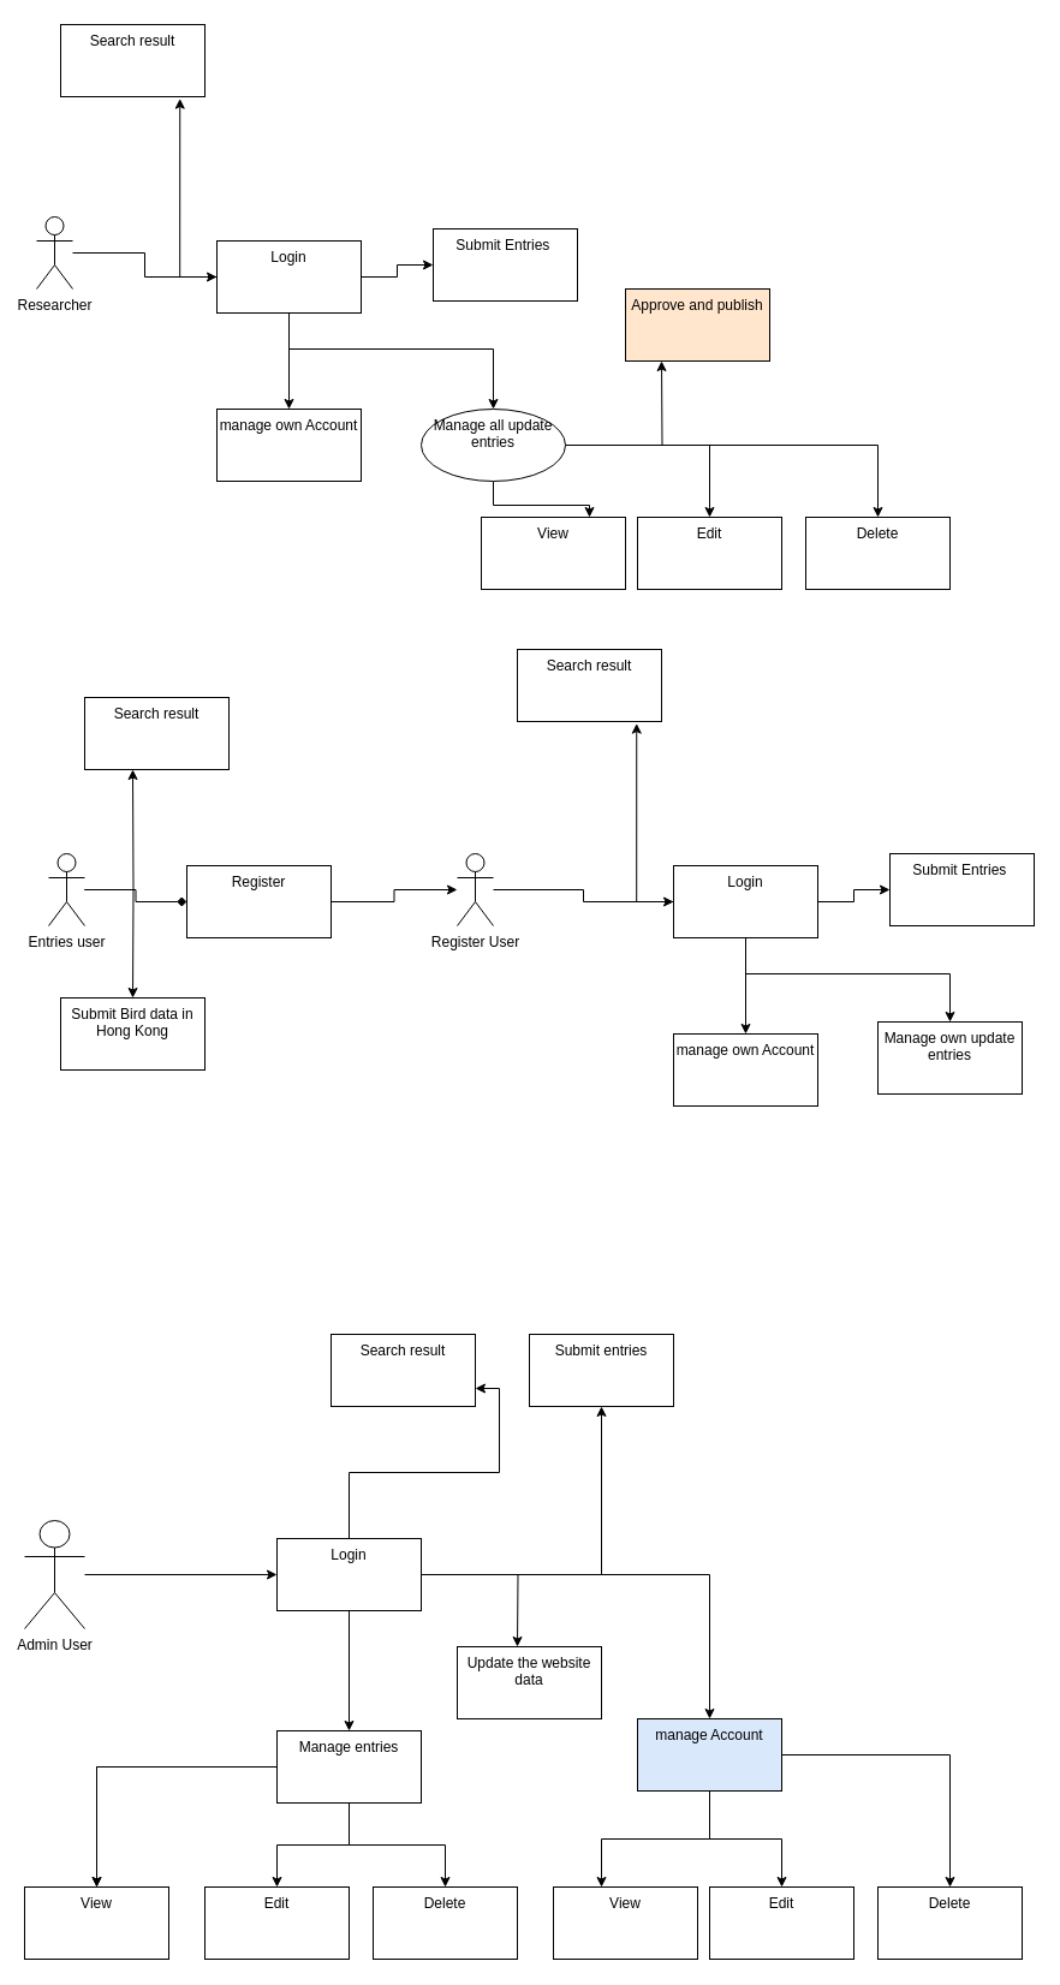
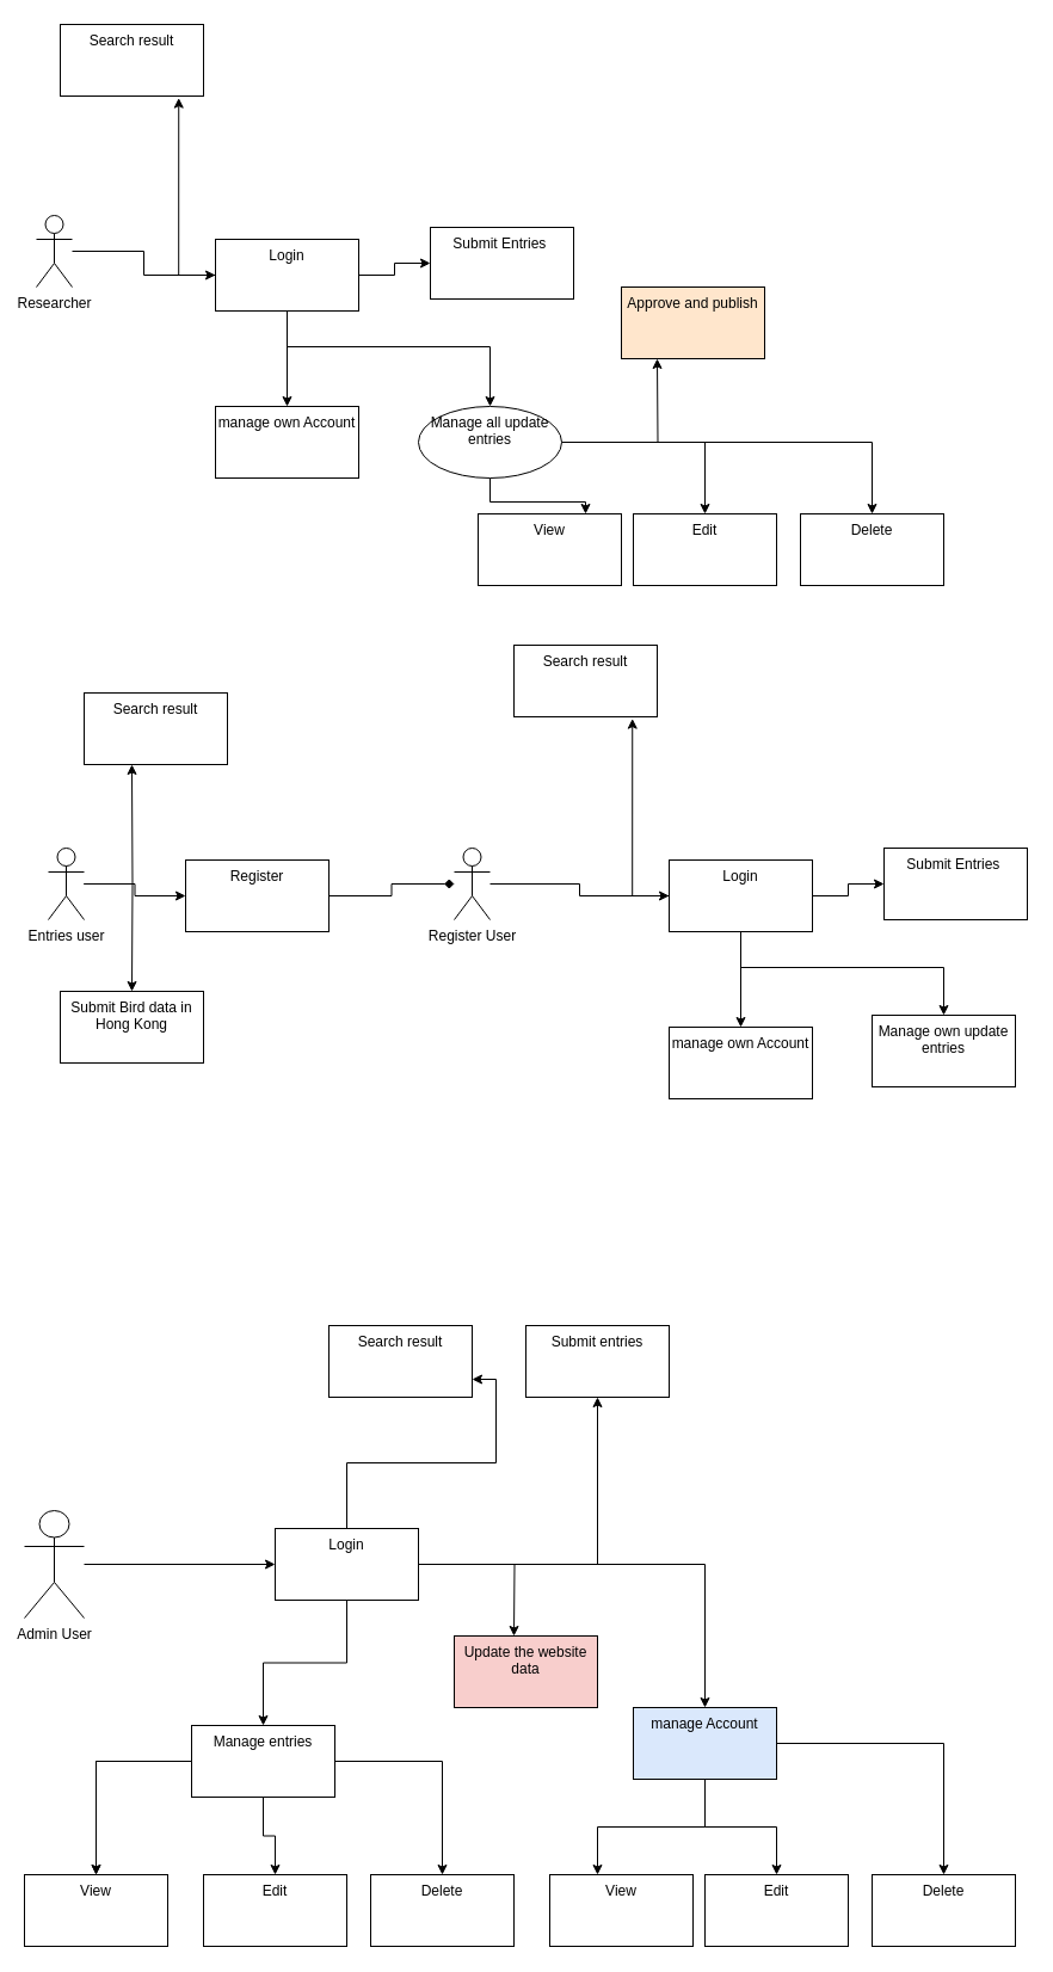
  <mxCell id="0" />
  <mxCell id="1" parent="0" />
  <mxCell id="2" value="" style="edgeStyle=orthogonalEdgeStyle;rounded=0;orthogonalLoop=1;jettySize=auto;html=1;" edge="1" parent="1" source="3" target="9"><mxGeometry relative="1" as="geometry" /></mxCell>
  <mxCell id="3" value="Admin User" style="shape=umlActor;verticalLabelPosition=bottom;verticalAlign=top;html=1;" vertex="1" parent="1"><mxGeometry x="20" y="1265" width="50" height="90" as="geometry" /></mxCell>
  <mxCell id="4" value="" style="edgeStyle=orthogonalEdgeStyle;rounded=0;orthogonalLoop=1;jettySize=auto;html=1;" edge="1" parent="1" source="9" target="13"><mxGeometry relative="1" as="geometry" /></mxCell>
  <mxCell id="5" value="" style="edgeStyle=orthogonalEdgeStyle;rounded=0;orthogonalLoop=1;jettySize=auto;html=1;" edge="1" parent="1" source="9" target="18"><mxGeometry relative="1" as="geometry" /></mxCell>
  <mxCell id="6" value="" style="edgeStyle=orthogonalEdgeStyle;rounded=0;orthogonalLoop=1;jettySize=auto;html=1;" edge="1" parent="1" source="9" target="19"><mxGeometry relative="1" as="geometry" /></mxCell>
  <mxCell id="7" style="edgeStyle=orthogonalEdgeStyle;rounded=0;orthogonalLoop=1;jettySize=auto;html=1;entryX=1;entryY=0.75;entryDx=0;entryDy=0;" edge="1" parent="1" source="9" target="20"><mxGeometry relative="1" as="geometry" /></mxCell>
  <mxCell id="8" style="edgeStyle=orthogonalEdgeStyle;rounded=0;orthogonalLoop=1;jettySize=auto;html=1;" edge="1" parent="1" source="9"><mxGeometry relative="1" as="geometry"><mxPoint x="430" y="1370" as="targetPoint" /></mxGeometry></mxCell>
  <mxCell id="9" value="Login" style="whiteSpace=wrap;html=1;verticalAlign=top;" vertex="1" parent="1"><mxGeometry x="230" y="1280" width="120" height="60" as="geometry" /></mxCell>
  <mxCell id="10" style="edgeStyle=orthogonalEdgeStyle;rounded=0;orthogonalLoop=1;jettySize=auto;html=1;" edge="1" parent="1" source="13" target="25"><mxGeometry relative="1" as="geometry"><Array as="points"><mxPoint x="590" y="1530" /><mxPoint x="500" y="1530" /></Array></mxGeometry></mxCell>
  <mxCell id="11" style="edgeStyle=orthogonalEdgeStyle;rounded=0;orthogonalLoop=1;jettySize=auto;html=1;" edge="1" parent="1" source="13" target="24"><mxGeometry relative="1" as="geometry" /></mxCell>
  <mxCell id="12" style="edgeStyle=orthogonalEdgeStyle;rounded=0;orthogonalLoop=1;jettySize=auto;html=1;" edge="1" parent="1" source="13" target="26"><mxGeometry relative="1" as="geometry" /></mxCell>
  <mxCell id="13" value="manage Account" style="whiteSpace=wrap;html=1;verticalAlign=top;fillColor=#dae8fc;" vertex="1" parent="1"><mxGeometry x="530" y="1430" width="120" height="60" as="geometry" /></mxCell>
  <mxCell id="14" value="" style="edgeStyle=orthogonalEdgeStyle;rounded=0;orthogonalLoop=1;jettySize=auto;html=1;" edge="1" parent="1" source="18" target="21"><mxGeometry relative="1" as="geometry" /></mxCell>
  <mxCell id="15" value="" style="edgeStyle=orthogonalEdgeStyle;rounded=0;orthogonalLoop=1;jettySize=auto;html=1;" edge="1" parent="1" source="18" target="22"><mxGeometry relative="1" as="geometry" /></mxCell>
  <mxCell id="16" value="" style="edgeStyle=orthogonalEdgeStyle;rounded=0;orthogonalLoop=1;jettySize=auto;html=1;" edge="1" parent="1" source="18" target="22"><mxGeometry relative="1" as="geometry" /></mxCell>
  <mxCell id="17" value="" style="edgeStyle=orthogonalEdgeStyle;rounded=0;orthogonalLoop=1;jettySize=auto;html=1;" edge="1" parent="1" source="18" target="23"><mxGeometry relative="1" as="geometry" /></mxCell>
- <mxCell id="18" value="Manage entries" style="whiteSpace=wrap;html=1;verticalAlign=top;" vertex="1" parent="1"><mxGeometry x="230" y="1440" width="120" height="60" as="geometry" /></mxCell>
+ <mxCell id="18" value="Manage entries" style="whiteSpace=wrap;html=1;verticalAlign=top;" vertex="1" parent="1"><mxGeometry x="160" y="1445" width="120" height="60" as="geometry" /></mxCell>
  <mxCell id="19" value="Submit entries" style="whiteSpace=wrap;html=1;verticalAlign=top;" vertex="1" parent="1"><mxGeometry x="440" y="1110" width="120" height="60" as="geometry" /></mxCell>
  <mxCell id="20" value="Search result" style="whiteSpace=wrap;html=1;verticalAlign=top;" vertex="1" parent="1"><mxGeometry x="275" y="1110" width="120" height="60" as="geometry" /></mxCell>
  <mxCell id="21" value="Edit" style="whiteSpace=wrap;html=1;verticalAlign=top;" vertex="1" parent="1"><mxGeometry x="170" y="1570" width="120" height="60" as="geometry" /></mxCell>
  <mxCell id="22" value="View" style="whiteSpace=wrap;html=1;verticalAlign=top;" vertex="1" parent="1"><mxGeometry x="20" y="1570" width="120" height="60" as="geometry" /></mxCell>
  <mxCell id="23" value="Delete" style="whiteSpace=wrap;html=1;verticalAlign=top;" vertex="1" parent="1"><mxGeometry x="310" y="1570" width="120" height="60" as="geometry" /></mxCell>
  <mxCell id="24" value="Edit" style="whiteSpace=wrap;html=1;verticalAlign=top;" vertex="1" parent="1"><mxGeometry x="590" y="1570" width="120" height="60" as="geometry" /></mxCell>
  <mxCell id="25" value="View" style="whiteSpace=wrap;html=1;verticalAlign=top;" vertex="1" parent="1"><mxGeometry x="460" y="1570" width="120" height="60" as="geometry" /></mxCell>
  <mxCell id="26" value="Delete" style="whiteSpace=wrap;html=1;verticalAlign=top;" vertex="1" parent="1"><mxGeometry x="730" y="1570" width="120" height="60" as="geometry" /></mxCell>
- <mxCell id="27" value="Update the website data" style="whiteSpace=wrap;html=1;verticalAlign=top;" vertex="1" parent="1"><mxGeometry x="380" y="1370" width="120" height="60" as="geometry" /></mxCell>
- <mxCell id="28" style="edgeStyle=orthogonalEdgeStyle;rounded=0;orthogonalLoop=1;jettySize=auto;html=1;endArrow=diamond;" edge="1" parent="1" source="31" target="33"><mxGeometry relative="1" as="geometry" /></mxCell>
+ <mxCell id="27" value="Update the website data" style="whiteSpace=wrap;html=1;verticalAlign=top;fillColor=#f8cecc;" vertex="1" parent="1"><mxGeometry x="380" y="1370" width="120" height="60" as="geometry" /></mxCell>
+ <mxCell id="28" style="edgeStyle=orthogonalEdgeStyle;rounded=0;orthogonalLoop=1;jettySize=auto;html=1;" edge="1" parent="1" source="31" target="33"><mxGeometry relative="1" as="geometry" /></mxCell>
  <mxCell id="29" style="edgeStyle=orthogonalEdgeStyle;rounded=0;orthogonalLoop=1;jettySize=auto;html=1;" edge="1" parent="1" source="31"><mxGeometry relative="1" as="geometry"><mxPoint x="110" y="640" as="targetPoint" /></mxGeometry></mxCell>
  <mxCell id="30" style="edgeStyle=orthogonalEdgeStyle;rounded=0;orthogonalLoop=1;jettySize=auto;html=1;" edge="1" parent="1" source="31"><mxGeometry relative="1" as="geometry"><mxPoint x="110" y="830" as="targetPoint" /></mxGeometry></mxCell>
  <mxCell id="31" value="Entries user" style="shape=umlActor;verticalLabelPosition=bottom;verticalAlign=top;html=1;" vertex="1" parent="1"><mxGeometry x="40" y="710" width="30" height="60" as="geometry" /></mxCell>
- <mxCell id="32" style="edgeStyle=orthogonalEdgeStyle;rounded=0;orthogonalLoop=1;jettySize=auto;html=1;" edge="1" parent="1" source="33" target="46"><mxGeometry relative="1" as="geometry" /></mxCell>
+ <mxCell id="32" style="edgeStyle=orthogonalEdgeStyle;rounded=0;orthogonalLoop=1;jettySize=auto;html=1;endArrow=diamond;" edge="1" parent="1" source="33" target="46"><mxGeometry relative="1" as="geometry" /></mxCell>
  <mxCell id="33" value="Register" style="whiteSpace=wrap;html=1;verticalAlign=top;" vertex="1" parent="1"><mxGeometry x="155" y="720" width="120" height="60" as="geometry" /></mxCell>
  <mxCell id="34" value="" style="edgeStyle=orthogonalEdgeStyle;rounded=0;orthogonalLoop=1;jettySize=auto;html=1;" edge="1" parent="1" source="38" target="40"><mxGeometry relative="1" as="geometry" /></mxCell>
  <mxCell id="35" style="edgeStyle=orthogonalEdgeStyle;rounded=0;orthogonalLoop=1;jettySize=auto;html=1;entryX=0.827;entryY=1.027;entryDx=0;entryDy=0;entryPerimeter=0;" edge="1" parent="1" source="38" target="39"><mxGeometry relative="1" as="geometry"><mxPoint x="570" y="660" as="targetPoint" /></mxGeometry></mxCell>
  <mxCell id="36" style="edgeStyle=orthogonalEdgeStyle;rounded=0;orthogonalLoop=1;jettySize=auto;html=1;" edge="1" parent="1" source="38" target="41"><mxGeometry relative="1" as="geometry" /></mxCell>
  <mxCell id="37" style="edgeStyle=orthogonalEdgeStyle;rounded=0;orthogonalLoop=1;jettySize=auto;html=1;" edge="1" parent="1" source="38" target="42"><mxGeometry relative="1" as="geometry"><Array as="points"><mxPoint x="620" y="810" /><mxPoint x="790" y="810" /></Array></mxGeometry></mxCell>
  <mxCell id="38" value="Login" style="whiteSpace=wrap;html=1;verticalAlign=top;" vertex="1" parent="1"><mxGeometry x="560" y="720" width="120" height="60" as="geometry" /></mxCell>
  <mxCell id="39" value="Search result" style="whiteSpace=wrap;html=1;verticalAlign=top;" vertex="1" parent="1"><mxGeometry x="430" y="540" width="120" height="60" as="geometry" /></mxCell>
  <mxCell id="40" value="Submit Entries&amp;nbsp;" style="whiteSpace=wrap;html=1;verticalAlign=top;" vertex="1" parent="1"><mxGeometry x="740" y="710" width="120" height="60" as="geometry" /></mxCell>
  <mxCell id="41" value="manage own Account" style="whiteSpace=wrap;html=1;verticalAlign=top;" vertex="1" parent="1"><mxGeometry x="560" y="860" width="120" height="60" as="geometry" /></mxCell>
  <mxCell id="42" value="Manage own update entries" style="whiteSpace=wrap;html=1;verticalAlign=top;" vertex="1" parent="1"><mxGeometry x="730" y="850" width="120" height="60" as="geometry" /></mxCell>
  <mxCell id="43" style="edgeStyle=orthogonalEdgeStyle;rounded=0;orthogonalLoop=1;jettySize=auto;html=1;" edge="1" parent="1" source="44" target="53"><mxGeometry relative="1" as="geometry" /></mxCell>
  <mxCell id="44" value="Researcher" style="shape=umlActor;verticalLabelPosition=bottom;verticalAlign=top;html=1;" vertex="1" parent="1"><mxGeometry x="30" y="180" width="30" height="60" as="geometry" /></mxCell>
  <mxCell id="45" style="edgeStyle=orthogonalEdgeStyle;rounded=0;orthogonalLoop=1;jettySize=auto;html=1;entryX=0;entryY=0.5;entryDx=0;entryDy=0;" edge="1" parent="1" source="46" target="38"><mxGeometry relative="1" as="geometry" /></mxCell>
  <mxCell id="46" value="Register User" style="shape=umlActor;verticalLabelPosition=bottom;verticalAlign=top;html=1;" vertex="1" parent="1"><mxGeometry x="380" y="710" width="30" height="60" as="geometry" /></mxCell>
  <mxCell id="47" value="Search result" style="whiteSpace=wrap;html=1;verticalAlign=top;" vertex="1" parent="1"><mxGeometry x="70" y="580" width="120" height="60" as="geometry" /></mxCell>
  <mxCell id="48" value="Submit Bird data in Hong Kong" style="whiteSpace=wrap;html=1;verticalAlign=top;" vertex="1" parent="1"><mxGeometry x="50" y="830" width="120" height="60" as="geometry" /></mxCell>
  <mxCell id="49" value="" style="edgeStyle=orthogonalEdgeStyle;rounded=0;orthogonalLoop=1;jettySize=auto;html=1;" edge="1" parent="1" source="53" target="55"><mxGeometry relative="1" as="geometry" /></mxCell>
  <mxCell id="50" style="edgeStyle=orthogonalEdgeStyle;rounded=0;orthogonalLoop=1;jettySize=auto;html=1;entryX=0.827;entryY=1.027;entryDx=0;entryDy=0;entryPerimeter=0;" edge="1" parent="1" source="53" target="54"><mxGeometry relative="1" as="geometry"><mxPoint x="190" y="140" as="targetPoint" /></mxGeometry></mxCell>
  <mxCell id="51" style="edgeStyle=orthogonalEdgeStyle;rounded=0;orthogonalLoop=1;jettySize=auto;html=1;" edge="1" parent="1" source="53" target="56"><mxGeometry relative="1" as="geometry" /></mxCell>
  <mxCell id="52" style="edgeStyle=orthogonalEdgeStyle;rounded=0;orthogonalLoop=1;jettySize=auto;html=1;" edge="1" parent="1" source="53" target="61"><mxGeometry relative="1" as="geometry"><Array as="points"><mxPoint x="240" y="290" /><mxPoint x="410" y="290" /></Array></mxGeometry></mxCell>
  <mxCell id="53" value="Login" style="whiteSpace=wrap;html=1;verticalAlign=top;" vertex="1" parent="1"><mxGeometry x="180" y="200" width="120" height="60" as="geometry" /></mxCell>
  <mxCell id="54" value="Search result" style="whiteSpace=wrap;html=1;verticalAlign=top;" vertex="1" parent="1"><mxGeometry x="50" y="20" width="120" height="60" as="geometry" /></mxCell>
  <mxCell id="55" value="Submit Entries&amp;nbsp;" style="whiteSpace=wrap;html=1;verticalAlign=top;" vertex="1" parent="1"><mxGeometry x="360" y="190" width="120" height="60" as="geometry" /></mxCell>
  <mxCell id="56" value="manage own Account" style="whiteSpace=wrap;html=1;verticalAlign=top;" vertex="1" parent="1"><mxGeometry x="180" y="340" width="120" height="60" as="geometry" /></mxCell>
  <mxCell id="57" style="edgeStyle=orthogonalEdgeStyle;rounded=0;orthogonalLoop=1;jettySize=auto;html=1;entryX=0.75;entryY=0;entryDx=0;entryDy=0;" edge="1" parent="1" source="61" target="63"><mxGeometry relative="1" as="geometry"><mxPoint x="630" y="350" as="targetPoint" /></mxGeometry></mxCell>
  <mxCell id="58" style="edgeStyle=orthogonalEdgeStyle;rounded=0;orthogonalLoop=1;jettySize=auto;html=1;" edge="1" parent="1" source="61" target="62"><mxGeometry relative="1" as="geometry"><mxPoint x="740" y="400" as="sourcePoint" /></mxGeometry></mxCell>
  <mxCell id="59" style="edgeStyle=orthogonalEdgeStyle;rounded=0;orthogonalLoop=1;jettySize=auto;html=1;" edge="1" parent="1" source="61" target="64"><mxGeometry relative="1" as="geometry" /></mxCell>
  <mxCell id="60" style="edgeStyle=orthogonalEdgeStyle;rounded=0;orthogonalLoop=1;jettySize=auto;html=1;" edge="1" parent="1" source="61"><mxGeometry relative="1" as="geometry"><mxPoint x="550" y="300" as="targetPoint" /></mxGeometry></mxCell>
  <mxCell id="61" value="Manage all update entries" style="ellipse;whiteSpace=wrap;html=1;verticalAlign=top;" vertex="1" parent="1"><mxGeometry x="350" y="340" width="120" height="60" as="geometry" /></mxCell>
  <mxCell id="62" value="Edit" style="whiteSpace=wrap;html=1;verticalAlign=top;" vertex="1" parent="1"><mxGeometry x="530" y="430" width="120" height="60" as="geometry" /></mxCell>
  <mxCell id="63" value="View" style="whiteSpace=wrap;html=1;verticalAlign=top;" vertex="1" parent="1"><mxGeometry x="400" y="430" width="120" height="60" as="geometry" /></mxCell>
  <mxCell id="64" value="Delete" style="whiteSpace=wrap;html=1;verticalAlign=top;" vertex="1" parent="1"><mxGeometry x="670" y="430" width="120" height="60" as="geometry" /></mxCell>
  <mxCell id="65" value="Approve and publish" style="whiteSpace=wrap;html=1;verticalAlign=top;fillColor=#ffe6cc;" vertex="1" parent="1"><mxGeometry x="520" y="240" width="120" height="60" as="geometry" /></mxCell>
